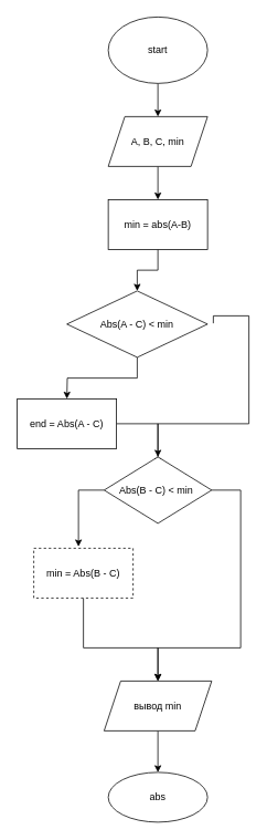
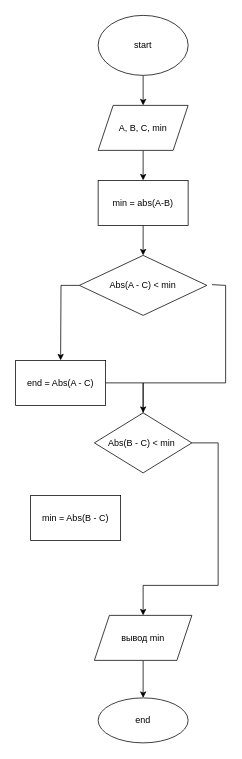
  <mxCell id="0" />
  <mxCell id="1" parent="0" />
  <mxCell id="2" value="" style="edgeStyle=orthogonalEdgeStyle;rounded=0;orthogonalLoop=1;jettySize=auto;html=1;" parent="1" source="3" target="5" edge="1"><mxGeometry relative="1" as="geometry" /></mxCell>
  <mxCell id="3" value="start" style="ellipse;whiteSpace=wrap;html=1;" parent="1" vertex="1"><mxGeometry x="130" y="20" width="120" height="80" as="geometry" /></mxCell>
  <mxCell id="4" value="" style="edgeStyle=orthogonalEdgeStyle;rounded=0;orthogonalLoop=1;jettySize=auto;html=1;" parent="1" source="5" target="7" edge="1"><mxGeometry relative="1" as="geometry" /></mxCell>
  <mxCell id="5" value="A, B, C, min" style="shape=parallelogram;perimeter=parallelogramPerimeter;whiteSpace=wrap;html=1;fixedSize=1;" parent="1" vertex="1"><mxGeometry x="130" y="140" width="120" height="60" as="geometry" /></mxCell>
  <mxCell id="6" value="" style="edgeStyle=orthogonalEdgeStyle;rounded=0;orthogonalLoop=1;jettySize=auto;html=1;" parent="1" source="7" target="10" edge="1"><mxGeometry relative="1" as="geometry" /></mxCell>
  <mxCell id="7" value="min = abs(A-B)" style="rounded=0;whiteSpace=wrap;html=1;" parent="1" vertex="1"><mxGeometry x="130" y="240" width="120" height="60" as="geometry" /></mxCell>
  <mxCell id="8" style="edgeStyle=orthogonalEdgeStyle;rounded=0;orthogonalLoop=1;jettySize=auto;html=1;" parent="1" source="10" edge="1"><mxGeometry relative="1" as="geometry"><mxPoint x="80" y="480" as="targetPoint" /></mxGeometry></mxCell>
  <mxCell id="9" style="edgeStyle=orthogonalEdgeStyle;rounded=0;orthogonalLoop=1;jettySize=auto;html=1;exitX=1.041;exitY=0.488;exitDx=0;exitDy=0;exitPerimeter=0;" parent="1" source="10" edge="1"><mxGeometry relative="1" as="geometry"><mxPoint x="190" y="560" as="targetPoint" /><mxPoint x="280" y="390" as="sourcePoint" /><Array as="points"><mxPoint x="300" y="380" /><mxPoint x="300" y="510" /><mxPoint x="190" y="510" /></Array></mxGeometry></mxCell>
- <mxCell id="10" value="Abs(A - C) &amp;lt; min" style="rhombus;whiteSpace=wrap;html=1;" parent="1" vertex="1"><mxGeometry x="80" y="350" width="170" height="80" as="geometry" /></mxCell>
+ <mxCell id="10" value="Abs(A - C) &amp;lt; min" style="rhombus;whiteSpace=wrap;html=1;" parent="1" vertex="1"><mxGeometry x="105" y="340" width="170" height="80" as="geometry" /></mxCell>
  <mxCell id="11" style="edgeStyle=orthogonalEdgeStyle;rounded=0;orthogonalLoop=1;jettySize=auto;html=1;" parent="1" source="12" edge="1"><mxGeometry relative="1" as="geometry"><mxPoint x="190" y="550" as="targetPoint" /><Array as="points"><mxPoint x="190" y="510" /></Array></mxGeometry></mxCell>
  <mxCell id="12" value="end = Abs(A - C)" style="whiteSpace=wrap;html=1;" parent="1" vertex="1"><mxGeometry x="20" y="480" width="120" height="60" as="geometry" /></mxCell>
- <mxCell id="13" style="edgeStyle=orthogonalEdgeStyle;rounded=0;orthogonalLoop=1;jettySize=auto;html=1;entryX=0.45;entryY=-0.033;entryDx=0;entryDy=0;entryPerimeter=0;" parent="1" source="15" target="17" edge="1"><mxGeometry relative="1" as="geometry"><Array as="points"><mxPoint x="94" y="590" /></Array></mxGeometry></mxCell>
  <mxCell id="14" style="edgeStyle=orthogonalEdgeStyle;rounded=0;orthogonalLoop=1;jettySize=auto;html=1;entryX=0.5;entryY=0;entryDx=0;entryDy=0;" edge="1" parent="1" source="15" target="19"><mxGeometry relative="1" as="geometry"><Array as="points"><mxPoint x="290" y="590" /><mxPoint x="290" y="780" /><mxPoint x="190" y="780" /></Array></mxGeometry></mxCell>
  <mxCell id="15" value="Abs(B - C) &amp;lt; min&amp;nbsp;" style="rhombus;whiteSpace=wrap;html=1;" parent="1" vertex="1"><mxGeometry x="125" y="550" width="130" height="80" as="geometry" /></mxCell>
- <mxCell id="16" style="edgeStyle=orthogonalEdgeStyle;rounded=0;orthogonalLoop=1;jettySize=auto;html=1;entryX=0.5;entryY=0;entryDx=0;entryDy=0;" edge="1" parent="1" source="17" target="19"><mxGeometry relative="1" as="geometry"><Array as="points"><mxPoint x="100" y="780" /><mxPoint x="190" y="780" /></Array></mxGeometry></mxCell>
- <mxCell id="17" value="min = Abs(B - C)" style="rounded=0;whiteSpace=wrap;html=1;dashed=1;" parent="1" vertex="1"><mxGeometry x="40" y="660" width="120" height="60" as="geometry" /></mxCell>
+ <mxCell id="17" value="min = Abs(B - C)" style="rounded=0;whiteSpace=wrap;html=1;" parent="1" vertex="1"><mxGeometry x="40" y="660" width="120" height="60" as="geometry" /></mxCell>
  <mxCell id="18" value="" style="edgeStyle=orthogonalEdgeStyle;rounded=0;orthogonalLoop=1;jettySize=auto;html=1;" parent="1" source="19" target="20" edge="1"><mxGeometry relative="1" as="geometry" /></mxCell>
  <mxCell id="19" value="вывод min" style="shape=parallelogram;perimeter=parallelogramPerimeter;whiteSpace=wrap;html=1;fixedSize=1;" parent="1" vertex="1"><mxGeometry x="125" y="820" width="130" height="60" as="geometry" /></mxCell>
- <mxCell id="20" value="abs" style="ellipse;whiteSpace=wrap;html=1;" parent="1" vertex="1"><mxGeometry x="130" y="930" width="120" height="60" as="geometry" /></mxCell>
+ <mxCell id="20" value="end" style="ellipse;whiteSpace=wrap;html=1;" parent="1" vertex="1"><mxGeometry x="130" y="930" width="120" height="60" as="geometry" /></mxCell>
